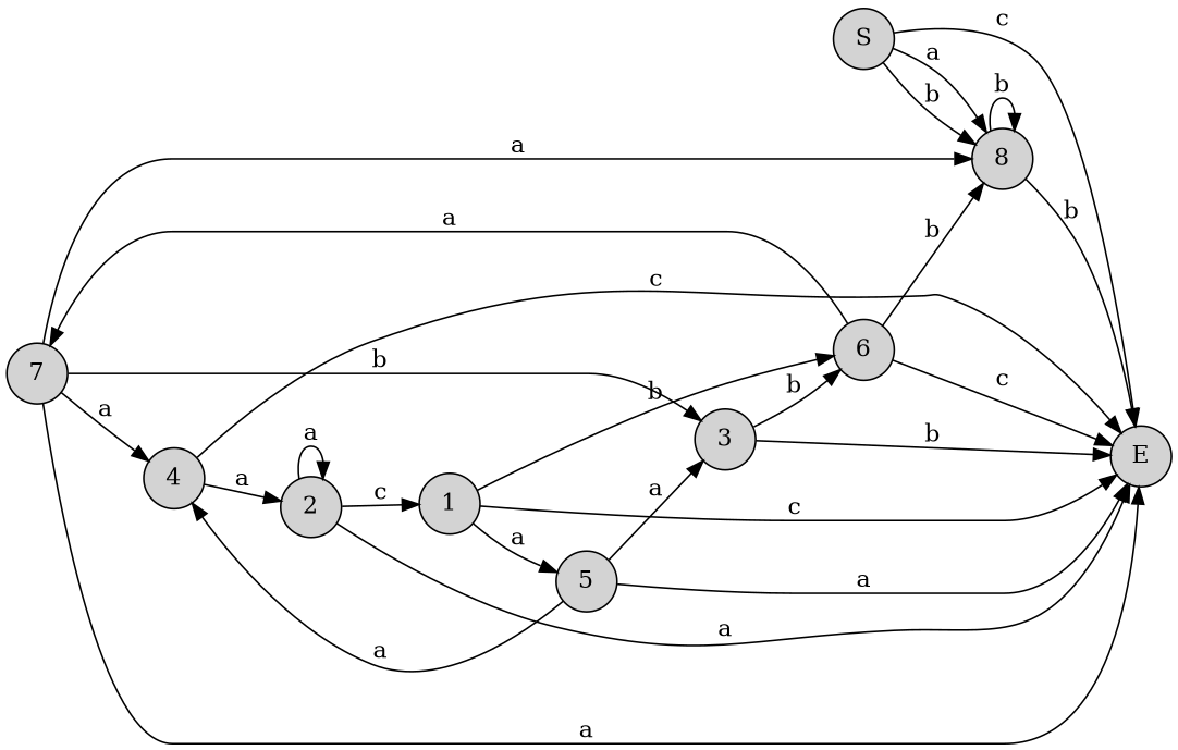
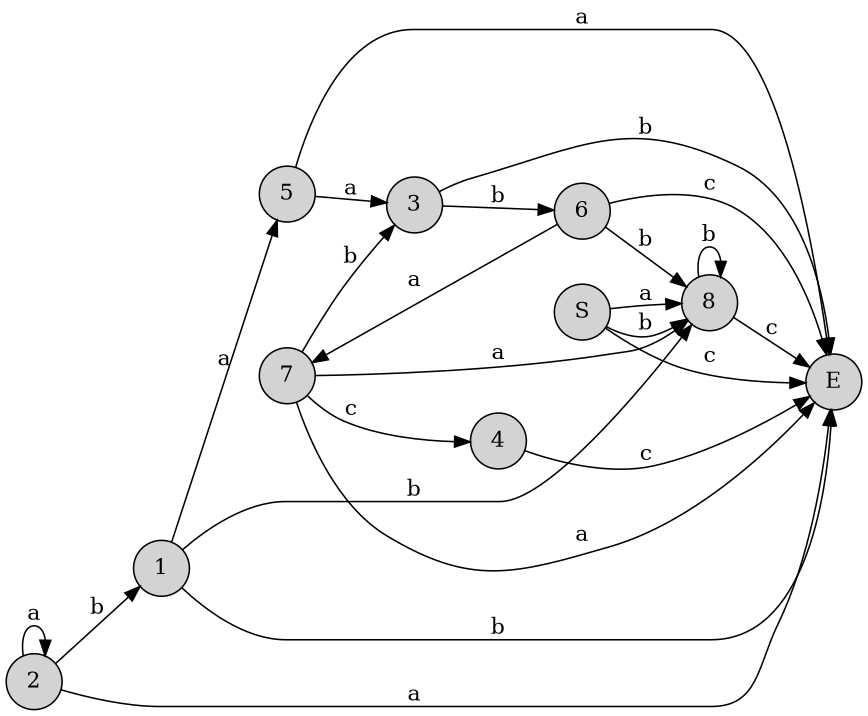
  digraph {
    rankdir=LR
    node [shape=circle style=filled]
    n1 [label=S]
    n2 [label=8]
    n3 [label=E]
    n4 [label=7]
    n5 [label=3]
    n6 [label=4]
    n7 [label=1]
    n8 [label=5]
    n9 [label=6]
    n10 [label=2]
    n1 -> n2 [label=a]
    n1 -> n2 [label=b]
    n1 -> n3 [label=c]
    n2 -> n2 [label=b]
-   n2 -> n3 [label=b]
+   n2 -> n3 [label=c]
    n4 -> n2 [label=a]
    n4 -> n3 [label=a]
    n4 -> n5 [label=b]
-   n4 -> n6 [label=a]
+   n4 -> n6 [label=c]
    n5 -> n3 [label=b]
    n5 -> n9 [label=b]
    n6 -> n3 [label=c]
-   n6 -> n10 [label=a]
-   n7 -> n3 [label=c]
+   n7 -> n3 [label=b]
    n7 -> n8 [label=a]
-   n7 -> n9 [label=b]
+   n7 -> n2 [label=b]
    n8 -> n3 [label=a]
    n8 -> n5 [label=a]
-   n8 -> n6 [label=a]
    n9 -> n2 [label=b]
    n9 -> n3 [label=c]
    n9 -> n4 [label=a]
    n10 -> n3 [label=a]
-   n10 -> n7 [label=c]
+   n10 -> n7 [label=b]
    n10 -> n10 [label=a]
  }
